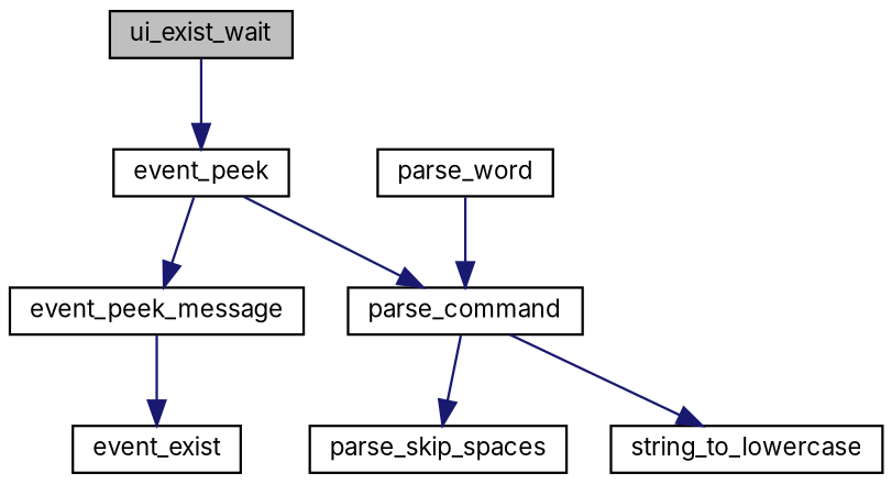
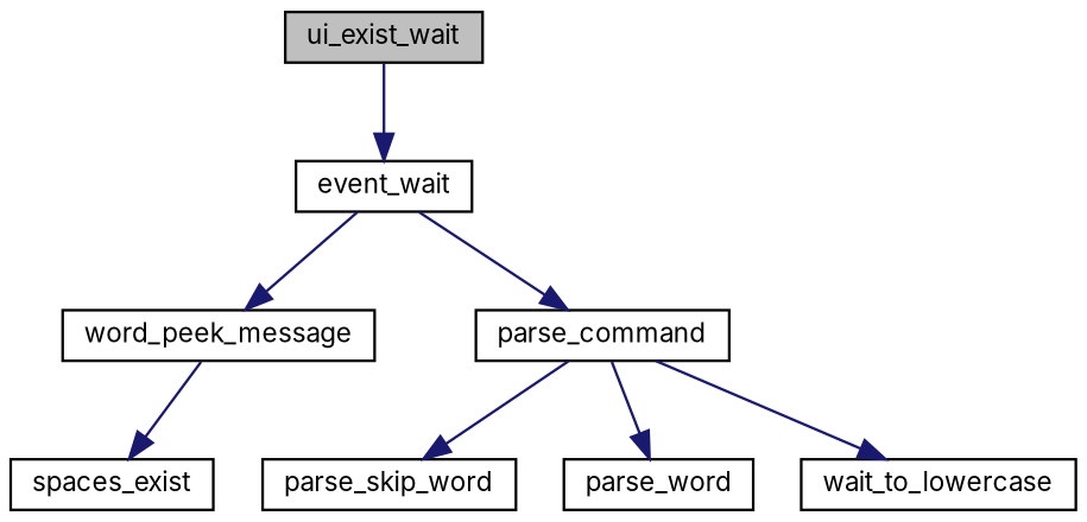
  digraph {
    fontname=Inter
    rankdir=TB
    node [color=black fontname=Inter fontsize=10 shape=record]
    edge [color=midnightblue fontname=Inter fontsize=10 labelfontname=FreeSans labelfontsize=10 style=solid]
    n1 [fillcolor=grey75 fontcolor=black height=0.2 label=ui_exist_wait style=filled width=0.4]
-   n2 [height=0.2 label=event_peek width=0.4]
-   n3 [height=0.2 label=event_peek_message width=0.4]
+   n2 [height=0.2 label=event_wait width=0.4]
+   n3 [height=0.2 label=word_peek_message width=0.4]
    n4 [height=0.2 label=parse_command width=0.4]
-   n5 [height=0.2 label=event_exist width=0.4]
-   n6 [height=0.2 label=parse_skip_spaces width=0.4]
+   n5 [height=0.2 label=spaces_exist width=0.4]
+   n6 [height=0.2 label=parse_skip_word width=0.4]
    n7 [height=0.2 label=parse_word width=0.4]
-   n8 [height=0.2 label=string_to_lowercase width=0.4]
+   n8 [height=0.2 label=wait_to_lowercase width=0.4]
    n1 -> n2
    n2 -> n3
    n2 -> n4
    n3 -> n5
    n4 -> n6
-   n7 -> n4
+   n4 -> n7
    n4 -> n8
  }
